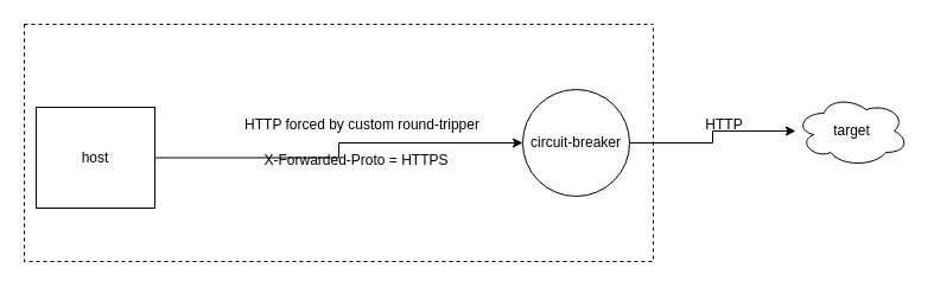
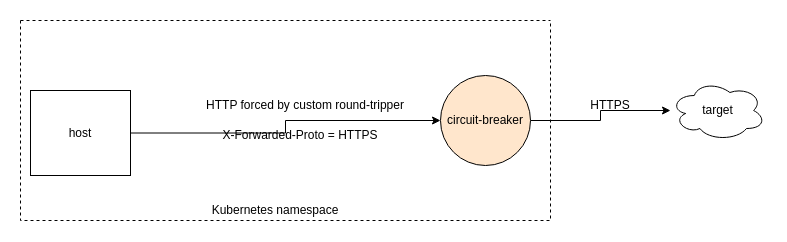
  <mxCell id="0" />
  <mxCell id="1" parent="0" />
  <mxCell id="2" style="edgeStyle=orthogonalEdgeStyle;rounded=0;orthogonalLoop=1;jettySize=auto;html=1;entryX=0;entryY=0.5;entryDx=0;entryDy=0;" edge="1" parent="1" source="3" target="5"><mxGeometry relative="1" as="geometry"><mxPoint x="230" y="120" as="targetPoint" /></mxGeometry></mxCell>
  <mxCell id="3" value="host" style="rounded=0;whiteSpace=wrap;html=1;" vertex="1" parent="1"><mxGeometry x="30" y="90" width="100" height="85" as="geometry" /></mxCell>
  <mxCell id="4" style="edgeStyle=orthogonalEdgeStyle;rounded=0;orthogonalLoop=1;jettySize=auto;html=1;" edge="1" parent="1" source="5" target="8"><mxGeometry relative="1" as="geometry" /></mxCell>
- <mxCell id="5" value="circuit-breaker" style="ellipse;whiteSpace=wrap;html=1;aspect=fixed;" vertex="1" parent="1"><mxGeometry x="440" y="75" width="90" height="90" as="geometry" /></mxCell>
+ <mxCell id="5" value="circuit-breaker" style="ellipse;whiteSpace=wrap;html=1;aspect=fixed;fillColor=#ffe6cc;" vertex="1" parent="1"><mxGeometry x="440" y="75" width="90" height="90" as="geometry" /></mxCell>
  <mxCell id="6" value="HTTP forced by custom round-tripper" style="text;html=1;strokeColor=none;fillColor=none;align=center;verticalAlign=middle;whiteSpace=wrap;rounded=0;" vertex="1" parent="1"><mxGeometry x="150" y="90" width="310" height="30" as="geometry" /></mxCell>
  <mxCell id="7" value="X-Forwarded-Proto = HTTPS" style="text;html=1;strokeColor=none;fillColor=none;align=center;verticalAlign=middle;whiteSpace=wrap;rounded=0;" vertex="1" parent="1"><mxGeometry x="150" y="120" width="300" height="30" as="geometry" /></mxCell>
  <mxCell id="8" value="target" style="ellipse;shape=cloud;whiteSpace=wrap;html=1;" vertex="1" parent="1"><mxGeometry x="670" y="80" width="95" height="60" as="geometry" /></mxCell>
- <mxCell id="9" value="HTTP" style="text;html=1;strokeColor=none;fillColor=none;align=center;verticalAlign=middle;whiteSpace=wrap;rounded=0;" vertex="1" parent="1"><mxGeometry x="580" y="90" width="60" height="30" as="geometry" /></mxCell>
+ <mxCell id="9" value="HTTPS" style="text;html=1;strokeColor=none;fillColor=none;align=center;verticalAlign=middle;whiteSpace=wrap;rounded=0;" vertex="1" parent="1"><mxGeometry x="580" y="90" width="60" height="30" as="geometry" /></mxCell>
  <mxCell id="10" value="" style="swimlane;startSize=0;dashed=1;" vertex="1" parent="1"><mxGeometry x="20" y="20" width="530" height="200" as="geometry"><mxRectangle x="30" y="10" width="50" height="40" as="alternateBounds" /></mxGeometry></mxCell>
+ <mxCell id="11" value="Kubernetes namespace" style="text;html=1;strokeColor=none;fillColor=none;align=center;verticalAlign=middle;whiteSpace=wrap;rounded=0;" vertex="1" parent="10"><mxGeometry x="170" y="180" width="170" height="20" as="geometry" /></mxCell>
